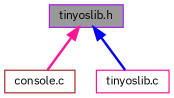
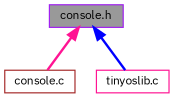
  digraph {
    fontname="IBM Plex Sans"
    node [fillcolor=white fontname="IBM Plex Sans" fontsize=10 shape=box style=filled]
    edge [dir=back fontname="IBM Plex Sans" fontsize=10 labelfontname=Helvetica labelfontsize=10 style=bold]
-   n1 [color=purple fillcolor=grey60 fontcolor=black height=0.2 label="tinyoslib.h" width=0.4]
+   n1 [color=purple fillcolor=grey60 fontcolor=black height=0.2 label="console.h" width=0.4]
    n2 [color=brown height=0.2 label="console.c" width=0.4]
    n3 [color=deeppink height=0.2 label="tinyoslib.c" width=0.4]
    n1 -> n2 [color=deeppink]
    n1 -> n3 [color=blue]
  }
